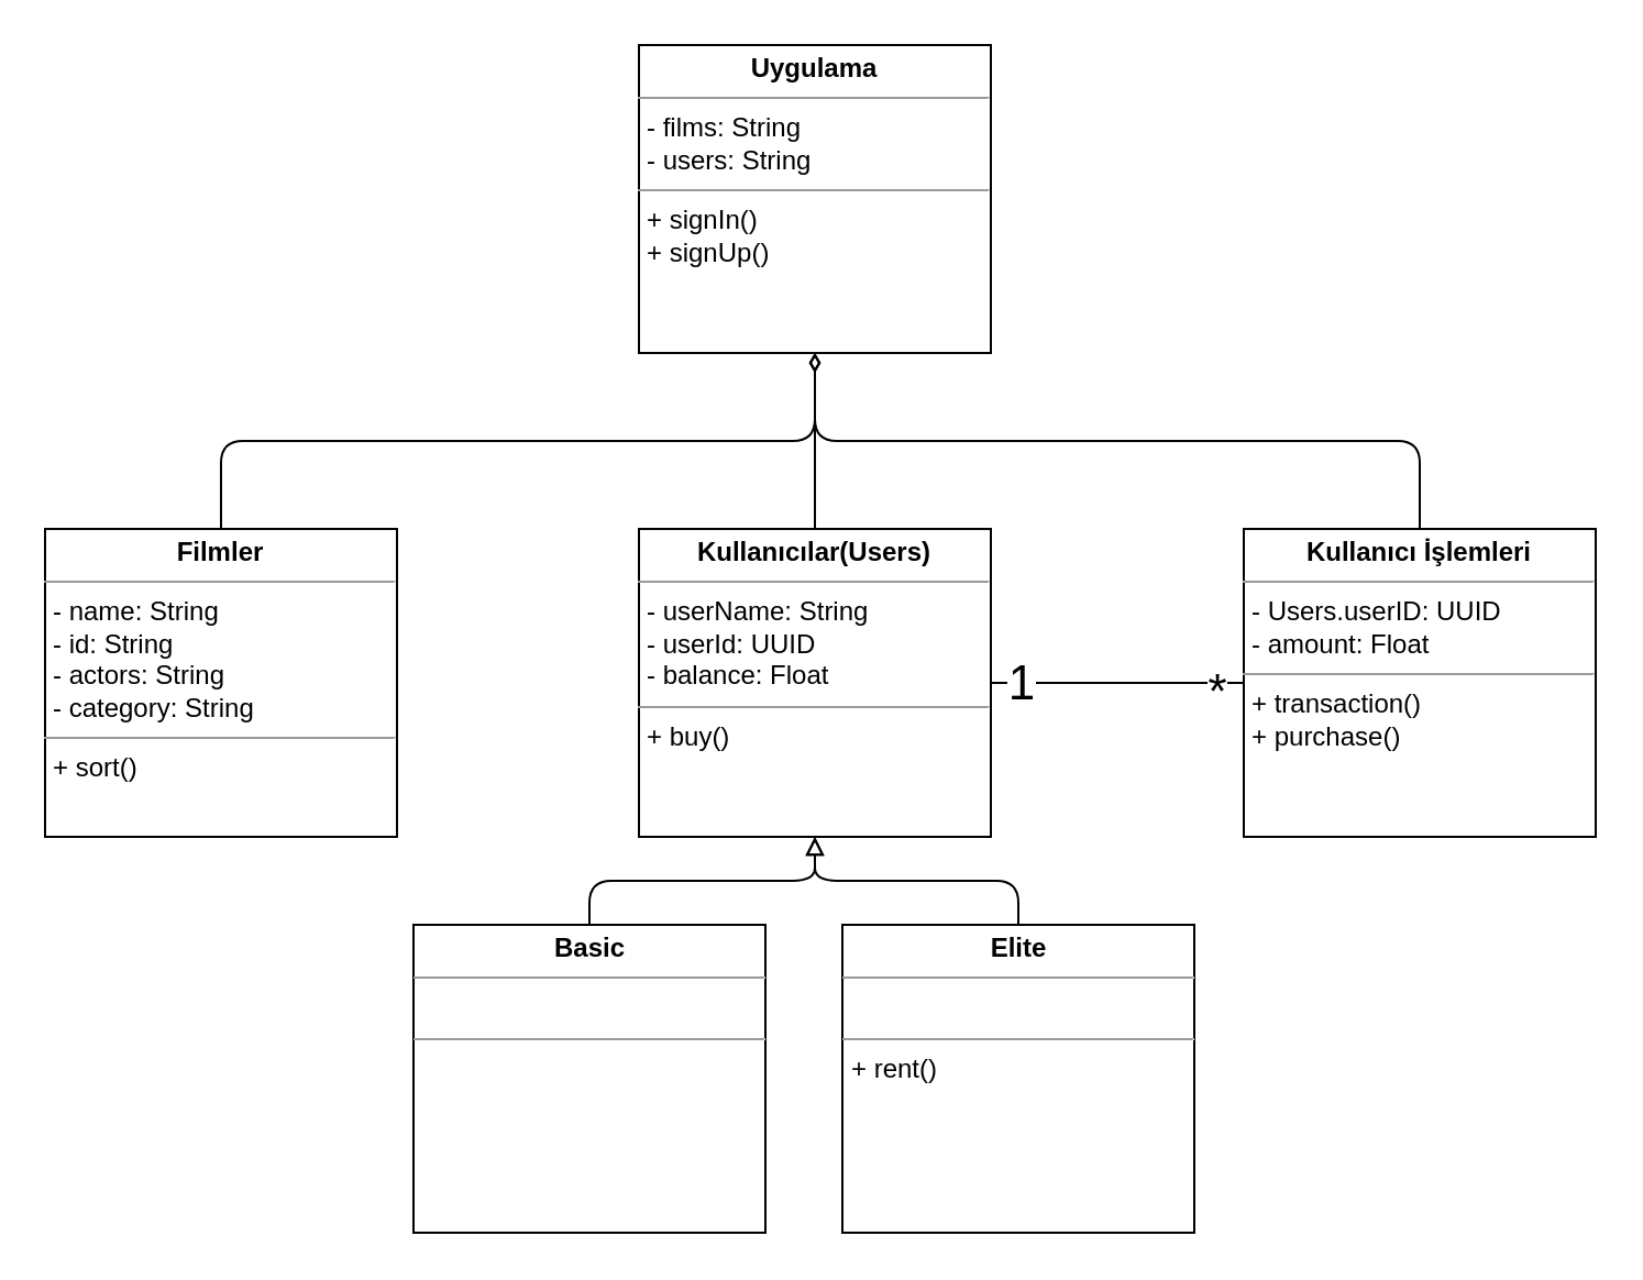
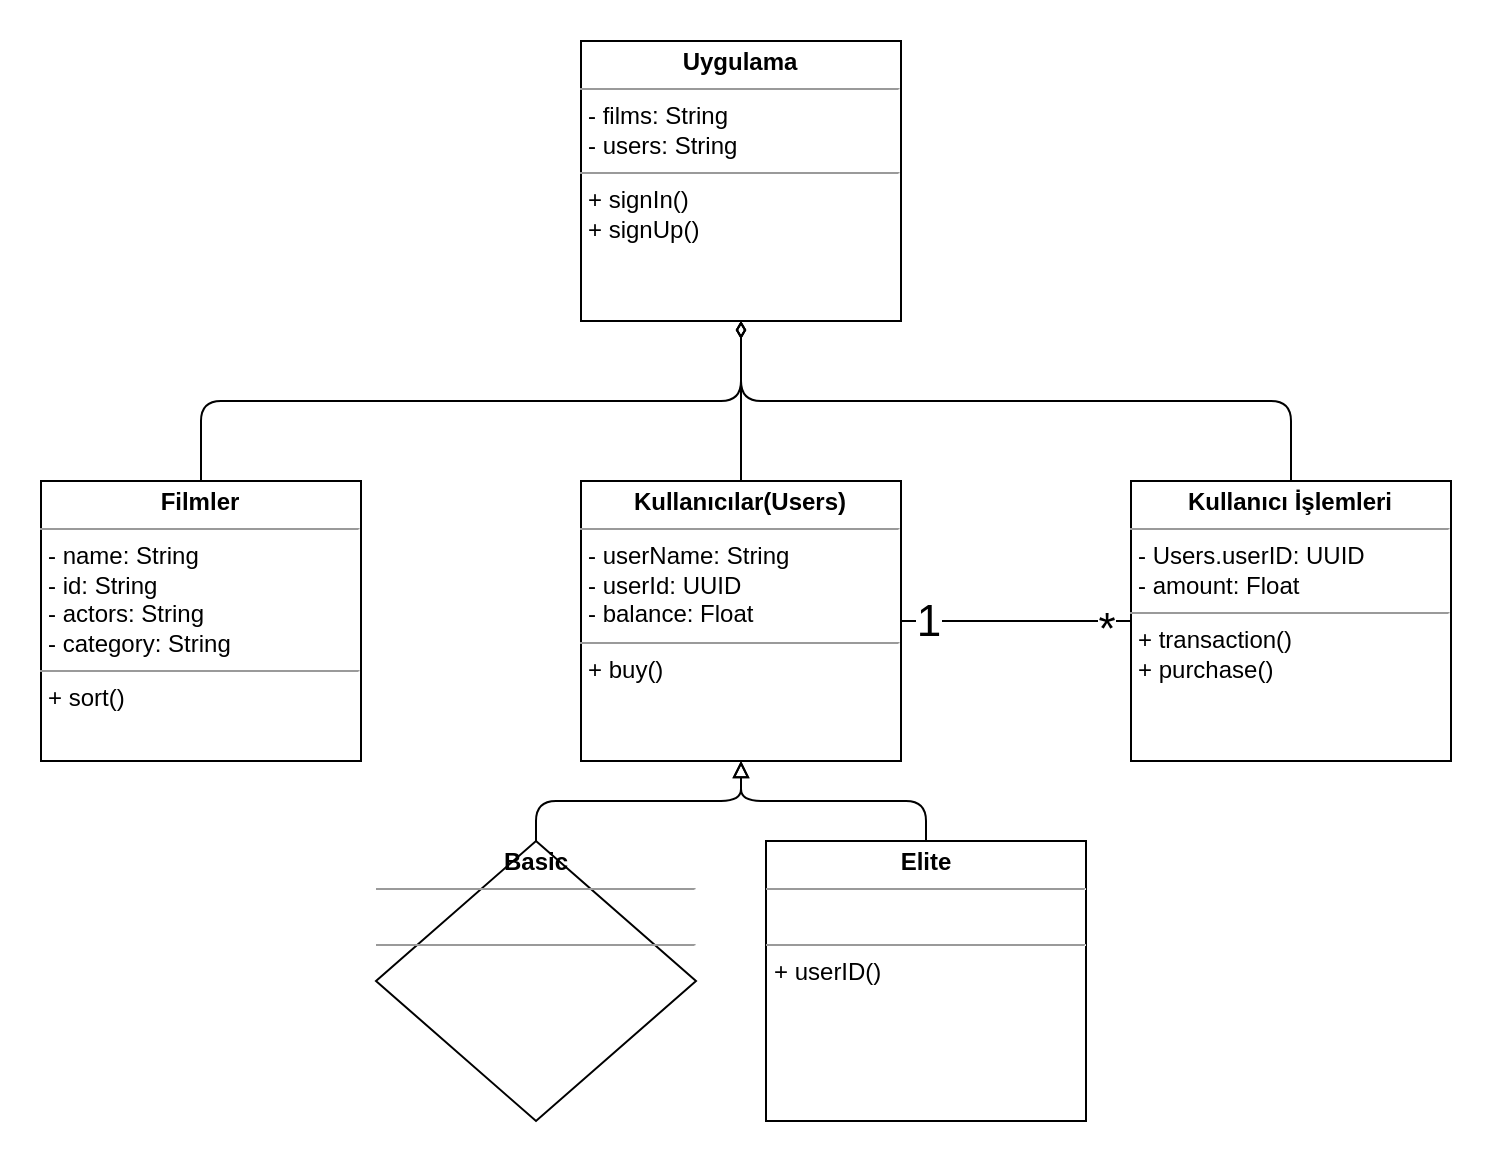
  <mxCell id="0" />
  <mxCell id="1" parent="0" />
  <mxCell id="2" value="&lt;p style=&quot;margin:0px;margin-top:4px;text-align:center;&quot;&gt;&lt;b&gt;Uygulama&lt;/b&gt;&lt;/p&gt;&lt;hr size=&quot;1&quot;&gt;&lt;p style=&quot;margin:0px;margin-left:4px;&quot;&gt;- films: String&lt;/p&gt;&lt;p style=&quot;margin:0px;margin-left:4px;&quot;&gt;- users: String&lt;/p&gt;&lt;hr size=&quot;1&quot;&gt;&lt;p style=&quot;margin:0px;margin-left:4px;&quot;&gt;+ signIn()&lt;/p&gt;&lt;p style=&quot;margin:0px;margin-left:4px;&quot;&gt;+ signUp()&lt;/p&gt;" style="verticalAlign=top;align=left;overflow=fill;fontSize=12;fontFamily=Helvetica;html=1;whiteSpace=wrap;" vertex="1" parent="1"><mxGeometry x="290" y="20" width="160" height="140" as="geometry" /></mxCell>
  <mxCell id="3" style="edgeStyle=orthogonalEdgeStyle;rounded=0;orthogonalLoop=1;jettySize=auto;html=1;entryX=0;entryY=0.5;entryDx=0;entryDy=0;endArrow=none;endFill=0;" edge="1" parent="1" source="6" target="12"><mxGeometry relative="1" as="geometry" /></mxCell>
  <mxCell id="4" value="1" style="edgeLabel;html=1;align=center;verticalAlign=middle;resizable=0;points=[];fontSize=22;" vertex="1" connectable="0" parent="3"><mxGeometry x="-0.641" relative="1" as="geometry"><mxPoint x="-8" as="offset" /></mxGeometry></mxCell>
  <mxCell id="5" value="*" style="edgeLabel;html=1;align=center;verticalAlign=middle;resizable=0;points=[];fontSize=22;" vertex="1" connectable="0" parent="3"><mxGeometry x="-0.641" relative="1" as="geometry"><mxPoint x="81" y="4" as="offset" /></mxGeometry></mxCell>
  <mxCell id="6" value="&lt;p style=&quot;margin:0px;margin-top:4px;text-align:center;&quot;&gt;&lt;b&gt;Kullanıcılar(Users)&lt;/b&gt;&lt;/p&gt;&lt;hr size=&quot;1&quot;&gt;&lt;p style=&quot;margin:0px;margin-left:4px;&quot;&gt;- userName: String&lt;/p&gt;&lt;p style=&quot;margin:0px;margin-left:4px;&quot;&gt;- userId: UUID&lt;/p&gt;&lt;p style=&quot;margin:0px;margin-left:4px;&quot;&gt;- balance: Float&lt;/p&gt;&lt;hr size=&quot;1&quot;&gt;&lt;p style=&quot;margin:0px;margin-left:4px;&quot;&gt;+ buy()&lt;/p&gt;" style="verticalAlign=top;align=left;overflow=fill;fontSize=12;fontFamily=Helvetica;html=1;whiteSpace=wrap;" vertex="1" parent="1"><mxGeometry x="290" y="240" width="160" height="140" as="geometry" /></mxCell>
  <mxCell id="7" style="edgeStyle=orthogonalEdgeStyle;rounded=1;orthogonalLoop=1;jettySize=auto;html=1;exitX=0.5;exitY=0;exitDx=0;exitDy=0;entryX=0.5;entryY=1;entryDx=0;entryDy=0;endArrow=block;endFill=0;" edge="1" parent="1" source="8" target="6"><mxGeometry relative="1" as="geometry" /></mxCell>
- <mxCell id="8" value="&lt;p style=&quot;margin:0px;margin-top:4px;text-align:center;&quot;&gt;&lt;b&gt;Basic&lt;/b&gt;&lt;/p&gt;&lt;hr size=&quot;1&quot;&gt;&lt;p style=&quot;margin:0px;margin-left:4px;&quot;&gt;&lt;br&gt;&lt;/p&gt;&lt;hr size=&quot;1&quot;&gt;&lt;p style=&quot;margin:0px;margin-left:4px;&quot;&gt;&lt;br&gt;&lt;/p&gt;" style="verticalAlign=top;align=left;overflow=fill;fontSize=12;fontFamily=Helvetica;html=1;whiteSpace=wrap;" vertex="1" parent="1"><mxGeometry x="187.5" y="420" width="160" height="140" as="geometry" /></mxCell>
- <mxCell id="9" value="&lt;p style=&quot;margin:0px;margin-top:4px;text-align:center;&quot;&gt;&lt;b&gt;Elite&lt;/b&gt;&lt;/p&gt;&lt;hr size=&quot;1&quot;&gt;&lt;p style=&quot;margin:0px;margin-left:4px;&quot;&gt;&lt;br&gt;&lt;/p&gt;&lt;hr size=&quot;1&quot;&gt;&lt;p style=&quot;margin:0px;margin-left:4px;&quot;&gt;+ rent()&lt;/p&gt;" style="verticalAlign=top;align=left;overflow=fill;fontSize=12;fontFamily=Helvetica;html=1;whiteSpace=wrap;" vertex="1" parent="1"><mxGeometry x="382.5" y="420" width="160" height="140" as="geometry" /></mxCell>
+ <mxCell id="8" value="&lt;p style=&quot;margin:0px;margin-top:4px;text-align:center;&quot;&gt;&lt;b&gt;Basic&lt;/b&gt;&lt;/p&gt;&lt;hr size=&quot;1&quot;&gt;&lt;p style=&quot;margin:0px;margin-left:4px;&quot;&gt;&lt;br&gt;&lt;/p&gt;&lt;hr size=&quot;1&quot;&gt;&lt;p style=&quot;margin:0px;margin-left:4px;&quot;&gt;&lt;br&gt;&lt;/p&gt;" style="rhombus;verticalAlign=top;align=left;overflow=fill;fontSize=12;fontFamily=Helvetica;html=1;whiteSpace=wrap;" vertex="1" parent="1"><mxGeometry x="187.5" y="420" width="160" height="140" as="geometry" /></mxCell>
+ <mxCell id="9" value="&lt;p style=&quot;margin:0px;margin-top:4px;text-align:center;&quot;&gt;&lt;b&gt;Elite&lt;/b&gt;&lt;/p&gt;&lt;hr size=&quot;1&quot;&gt;&lt;p style=&quot;margin:0px;margin-left:4px;&quot;&gt;&lt;br&gt;&lt;/p&gt;&lt;hr size=&quot;1&quot;&gt;&lt;p style=&quot;margin:0px;margin-left:4px;&quot;&gt;+ userID()&lt;/p&gt;" style="verticalAlign=top;align=left;overflow=fill;fontSize=12;fontFamily=Helvetica;html=1;whiteSpace=wrap;" vertex="1" parent="1"><mxGeometry x="382.5" y="420" width="160" height="140" as="geometry" /></mxCell>
  <mxCell id="10" style="edgeStyle=orthogonalEdgeStyle;rounded=1;orthogonalLoop=1;jettySize=auto;html=1;entryX=0.5;entryY=1;entryDx=0;entryDy=0;exitX=0.5;exitY=0;exitDx=0;exitDy=0;endArrow=diamondThin;endFill=0;" edge="1" parent="1" source="11" target="2"><mxGeometry relative="1" as="geometry" /></mxCell>
  <mxCell id="11" value="&lt;p style=&quot;margin:0px;margin-top:4px;text-align:center;&quot;&gt;&lt;b&gt;Filmler&lt;/b&gt;&lt;/p&gt;&lt;hr size=&quot;1&quot;&gt;&lt;p style=&quot;margin:0px;margin-left:4px;&quot;&gt;- name: String&lt;/p&gt;&lt;p style=&quot;margin:0px;margin-left:4px;&quot;&gt;- id: String&lt;/p&gt;&lt;p style=&quot;margin:0px;margin-left:4px;&quot;&gt;- actors: String&lt;/p&gt;&lt;p style=&quot;margin:0px;margin-left:4px;&quot;&gt;- category: String&lt;/p&gt;&lt;hr size=&quot;1&quot;&gt;&lt;p style=&quot;margin:0px;margin-left:4px;&quot;&gt;+ sort()&lt;/p&gt;" style="verticalAlign=top;align=left;overflow=fill;fontSize=12;fontFamily=Helvetica;html=1;whiteSpace=wrap;" vertex="1" parent="1"><mxGeometry x="20" y="240" width="160" height="140" as="geometry" /></mxCell>
  <mxCell id="12" value="&lt;p style=&quot;margin:0px;margin-top:4px;text-align:center;&quot;&gt;&lt;b&gt;Kullanıcı İşlemleri&lt;/b&gt;&lt;/p&gt;&lt;hr size=&quot;1&quot;&gt;&lt;p style=&quot;margin:0px;margin-left:4px;&quot;&gt;- Users.userID: UUID&lt;br&gt;&lt;/p&gt;&lt;p style=&quot;margin:0px;margin-left:4px;&quot;&gt;- amount: Float&lt;/p&gt;&lt;hr size=&quot;1&quot;&gt;&lt;p style=&quot;margin:0px;margin-left:4px;&quot;&gt;+&amp;nbsp;transaction()&lt;/p&gt;&lt;p style=&quot;margin:0px;margin-left:4px;&quot;&gt;+ purchase()&lt;br&gt;&lt;/p&gt;" style="verticalAlign=top;align=left;overflow=fill;fontSize=12;fontFamily=Helvetica;html=1;whiteSpace=wrap;" vertex="1" parent="1"><mxGeometry x="565" y="240" width="160" height="140" as="geometry" /></mxCell>
  <mxCell id="13" style="edgeStyle=orthogonalEdgeStyle;rounded=1;orthogonalLoop=1;jettySize=auto;html=1;entryX=0.5;entryY=1;entryDx=0;entryDy=0;exitX=0.5;exitY=0;exitDx=0;exitDy=0;endArrow=diamondThin;endFill=0;" edge="1" parent="1" source="12" target="2"><mxGeometry relative="1" as="geometry"><mxPoint x="115" y="250" as="sourcePoint" /><mxPoint x="380" y="170" as="targetPoint" /></mxGeometry></mxCell>
  <mxCell id="14" style="edgeStyle=orthogonalEdgeStyle;rounded=1;orthogonalLoop=1;jettySize=auto;html=1;exitX=0.5;exitY=0;exitDx=0;exitDy=0;endArrow=diamondThin;endFill=0;entryX=0.5;entryY=1;entryDx=0;entryDy=0;" edge="1" parent="1" source="6" target="2"><mxGeometry relative="1" as="geometry"><mxPoint x="750" y="110" as="sourcePoint" /><mxPoint x="375" y="170" as="targetPoint" /></mxGeometry></mxCell>
  <mxCell id="15" style="edgeStyle=orthogonalEdgeStyle;rounded=1;orthogonalLoop=1;jettySize=auto;html=1;exitX=0.5;exitY=0;exitDx=0;exitDy=0;entryX=0.5;entryY=1;entryDx=0;entryDy=0;endArrow=block;endFill=0;" edge="1" parent="1" source="9" target="6"><mxGeometry relative="1" as="geometry"><mxPoint x="278" y="430" as="sourcePoint" /><mxPoint x="380" y="390" as="targetPoint" /></mxGeometry></mxCell>
